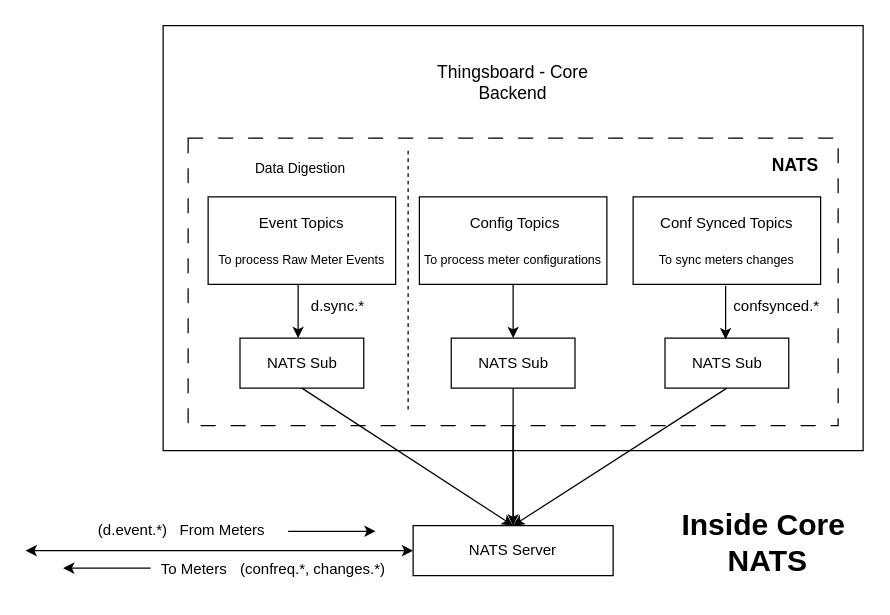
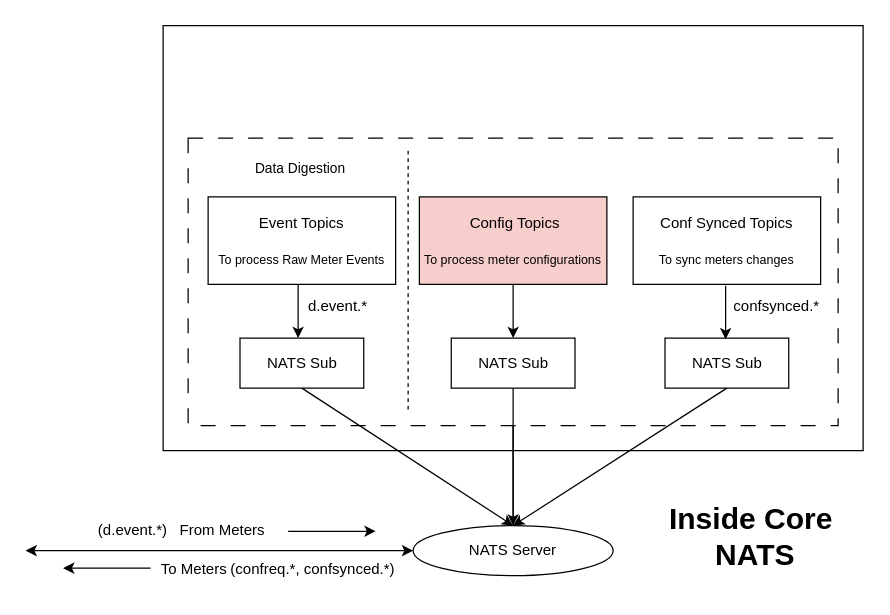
  <mxCell id="0" />
  <mxCell id="1" parent="0" />
  <mxCell id="2" value="" style="rounded=0;whiteSpace=wrap;html=1;align=center;" parent="1" vertex="1"><mxGeometry x="130" y="20" width="560" height="340" as="geometry" /></mxCell>
- <mxCell id="3" value="&lt;font style=&quot;font-size: 14px;&quot;&gt;Thingsboard - Core&lt;/font&gt;&lt;div&gt;&lt;font style=&quot;font-size: 14px;&quot;&gt;Backend&lt;/font&gt;&lt;/div&gt;" style="text;html=1;align=center;verticalAlign=middle;whiteSpace=wrap;rounded=0;" parent="1" vertex="1"><mxGeometry x="335" y="40" width="150" height="50" as="geometry" /></mxCell>
- <mxCell id="4" value="NATS Server" style="rounded=0;whiteSpace=wrap;html=1;" parent="1" vertex="1"><mxGeometry x="330" y="420" width="160" height="40" as="geometry" /></mxCell>
+ <mxCell id="4" value="NATS Server" style="ellipse;whiteSpace=wrap;html=1;" parent="1" vertex="1"><mxGeometry x="330" y="420" width="160" height="40" as="geometry" /></mxCell>
  <mxCell id="5" value="" style="edgeStyle=orthogonalEdgeStyle;rounded=0;orthogonalLoop=1;jettySize=auto;html=1;" parent="1" source="6" target="4" edge="1"><mxGeometry relative="1" as="geometry" /></mxCell>
  <mxCell id="6" value="" style="rounded=0;whiteSpace=wrap;html=1;dashed=1;dashPattern=12 12;" parent="1" vertex="1"><mxGeometry x="150" y="110" width="520" height="230" as="geometry" /></mxCell>
- <mxCell id="7" value="&lt;font style=&quot;font-size: 14px;&quot;&gt;&lt;b&gt;NATS&lt;/b&gt;&lt;/font&gt;" style="text;html=1;align=center;verticalAlign=middle;whiteSpace=wrap;rounded=0;" parent="1" vertex="1"><mxGeometry x="606" y="117" width="60" height="30" as="geometry" /></mxCell>
  <mxCell id="8" value="Event Topics&lt;div&gt;&lt;br&gt;&lt;/div&gt;&lt;div&gt;&lt;font style=&quot;font-size: 10px;&quot;&gt;To process Raw Meter Events&lt;/font&gt;&lt;/div&gt;" style="rounded=0;whiteSpace=wrap;html=1;" parent="1" vertex="1"><mxGeometry x="166" y="157" width="150" height="70" as="geometry" /></mxCell>
- <mxCell id="9" value="&amp;nbsp;Config Topics&lt;div&gt;&lt;br&gt;&lt;/div&gt;&lt;div&gt;&lt;font style=&quot;font-size: 10px;&quot;&gt;To process meter configurations&lt;/font&gt;&lt;/div&gt;" style="rounded=0;whiteSpace=wrap;html=1;" parent="1" vertex="1"><mxGeometry x="335" y="157" width="150" height="70" as="geometry" /></mxCell>
+ <mxCell id="9" value="&amp;nbsp;Config Topics&lt;div&gt;&lt;br&gt;&lt;/div&gt;&lt;div&gt;&lt;font style=&quot;font-size: 10px;&quot;&gt;To process meter configurations&lt;/font&gt;&lt;/div&gt;" style="rounded=0;whiteSpace=wrap;html=1;fillColor=#f8cecc;" parent="1" vertex="1"><mxGeometry x="335" y="157" width="150" height="70" as="geometry" /></mxCell>
  <mxCell id="10" value="Conf Synced Topics&lt;div&gt;&lt;br&gt;&lt;/div&gt;&lt;div&gt;&lt;font style=&quot;font-size: 10px;&quot;&gt;To sync meters changes&lt;/font&gt;&lt;/div&gt;" style="rounded=0;whiteSpace=wrap;html=1;" parent="1" vertex="1"><mxGeometry x="506" y="157" width="150" height="70" as="geometry" /></mxCell>
  <mxCell id="11" value="" style="endArrow=classic;html=1;rounded=0;entryX=0;entryY=0.5;entryDx=0;entryDy=0;startArrow=classic;startFill=1;" parent="1" target="4" edge="1"><mxGeometry width="50" height="50" relative="1" as="geometry"><mxPoint x="20" y="440" as="sourcePoint" /><mxPoint x="320" y="440" as="targetPoint" /></mxGeometry></mxCell>
  <mxCell id="12" value="(d.event.*&lt;span style=&quot;background-color: transparent; color: light-dark(rgb(0, 0, 0), rgb(255, 255, 255));&quot;&gt;)&amp;nbsp; &amp;nbsp;From Meters&lt;/span&gt;" style="text;html=1;align=center;verticalAlign=middle;whiteSpace=wrap;rounded=0;" parent="1" vertex="1"><mxGeometry x="55" y="409" width="180" height="30" as="geometry" /></mxCell>
  <mxCell id="13" value="To Meters" style="text;html=1;align=center;verticalAlign=middle;whiteSpace=wrap;rounded=0;" parent="1" vertex="1"><mxGeometry x="125" y="440" width="60" height="30" as="geometry" /></mxCell>
  <mxCell id="14" value="" style="endArrow=classic;html=1;rounded=0;" parent="1" edge="1"><mxGeometry width="50" height="50" relative="1" as="geometry"><mxPoint x="120" y="454" as="sourcePoint" /><mxPoint x="50" y="454" as="targetPoint" /></mxGeometry></mxCell>
  <mxCell id="15" value="NATS Sub" style="rounded=0;whiteSpace=wrap;html=1;" parent="1" vertex="1"><mxGeometry x="191.5" y="270" width="99" height="40" as="geometry" /></mxCell>
  <mxCell id="16" value="NATS Sub" style="rounded=0;whiteSpace=wrap;html=1;" parent="1" vertex="1"><mxGeometry x="360.5" y="270" width="99" height="40" as="geometry" /></mxCell>
  <mxCell id="17" value="NATS Sub" style="rounded=0;whiteSpace=wrap;html=1;" parent="1" vertex="1"><mxGeometry x="531.5" y="270" width="99" height="40" as="geometry" /></mxCell>
  <mxCell id="18" value="" style="endArrow=none;html=1;rounded=0;exitX=0.5;exitY=0;exitDx=0;exitDy=0;entryX=0.5;entryY=1;entryDx=0;entryDy=0;startArrow=classic;startFill=1;" parent="1" source="16" target="9" edge="1"><mxGeometry width="50" height="50" relative="1" as="geometry"><mxPoint x="370" y="270" as="sourcePoint" /><mxPoint x="420" y="220" as="targetPoint" /></mxGeometry></mxCell>
  <mxCell id="19" value="" style="endArrow=none;html=1;rounded=0;exitX=0.5;exitY=0;exitDx=0;exitDy=0;entryX=0.5;entryY=1;entryDx=0;entryDy=0;startArrow=classic;startFill=1;" parent="1" edge="1"><mxGeometry width="50" height="50" relative="1" as="geometry"><mxPoint x="580" y="271" as="sourcePoint" /><mxPoint x="580" y="228" as="targetPoint" /></mxGeometry></mxCell>
  <mxCell id="20" value="" style="endArrow=none;html=1;rounded=0;exitX=0.5;exitY=0;exitDx=0;exitDy=0;entryX=0.5;entryY=1;entryDx=0;entryDy=0;startArrow=classic;startFill=1;" parent="1" edge="1"><mxGeometry width="50" height="50" relative="1" as="geometry"><mxPoint x="238" y="270" as="sourcePoint" /><mxPoint x="238" y="227" as="targetPoint" /></mxGeometry></mxCell>
- <mxCell id="21" value="d.sync.*" style="text;html=1;align=center;verticalAlign=middle;whiteSpace=wrap;rounded=0;" parent="1" vertex="1"><mxGeometry x="240" y="230" width="60" height="30" as="geometry" /></mxCell>
+ <mxCell id="21" value="d.event.*" style="text;html=1;align=center;verticalAlign=middle;whiteSpace=wrap;rounded=0;" parent="1" vertex="1"><mxGeometry x="240" y="230" width="60" height="30" as="geometry" /></mxCell>
  <mxCell id="22" value="confsynced.*" style="text;html=1;align=center;verticalAlign=middle;whiteSpace=wrap;rounded=0;" parent="1" vertex="1"><mxGeometry x="591" y="230" width="60" height="30" as="geometry" /></mxCell>
  <mxCell id="23" value="" style="endArrow=classic;html=1;rounded=0;exitX=0.5;exitY=1;exitDx=0;exitDy=0;entryX=0.5;entryY=0;entryDx=0;entryDy=0;endFill=1;" parent="1" source="15" target="4" edge="1"><mxGeometry width="50" height="50" relative="1" as="geometry"><mxPoint x="370" y="270" as="sourcePoint" /><mxPoint x="420" y="220" as="targetPoint" /></mxGeometry></mxCell>
  <mxCell id="24" value="" style="endArrow=none;html=1;rounded=0;exitX=0.5;exitY=1;exitDx=0;exitDy=0;" parent="1" source="16" target="4" edge="1"><mxGeometry width="50" height="50" relative="1" as="geometry"><mxPoint x="300" y="360" as="sourcePoint" /><mxPoint x="469" y="470" as="targetPoint" /></mxGeometry></mxCell>
  <mxCell id="25" value="" style="endArrow=classic;html=1;rounded=0;exitX=0.5;exitY=1;exitDx=0;exitDy=0;entryX=0.5;entryY=0;entryDx=0;entryDy=0;startArrow=none;startFill=0;endFill=1;" parent="1" source="17" target="4" edge="1"><mxGeometry width="50" height="50" relative="1" as="geometry"><mxPoint x="510" y="340" as="sourcePoint" /><mxPoint x="510" y="450" as="targetPoint" /></mxGeometry></mxCell>
- <mxCell id="26" value="(confreq.*, changes.*)" style="text;html=1;align=center;verticalAlign=middle;whiteSpace=wrap;rounded=0;" parent="1" vertex="1"><mxGeometry x="175" y="440" width="150" height="30" as="geometry" /></mxCell>
+ <mxCell id="26" value="(confreq.*, confsynced.*)" style="text;html=1;align=center;verticalAlign=middle;whiteSpace=wrap;rounded=0;" parent="1" vertex="1"><mxGeometry x="175" y="440" width="150" height="30" as="geometry" /></mxCell>
  <mxCell id="27" value="" style="endArrow=none;html=1;rounded=0;startArrow=classic;startFill=1;endFill=0;" parent="1" edge="1"><mxGeometry width="50" height="50" relative="1" as="geometry"><mxPoint x="300" y="424.5" as="sourcePoint" /><mxPoint x="230" y="424.5" as="targetPoint" /></mxGeometry></mxCell>
  <mxCell id="28" value="" style="line;strokeWidth=1;direction=south;html=1;dashed=1;" vertex="1" parent="1"><mxGeometry x="321" y="120" width="10" height="210" as="geometry" /></mxCell>
  <mxCell id="29" value="&lt;font style=&quot;font-size: 11px;&quot;&gt;Data Digestion&lt;/font&gt;" style="text;html=1;align=center;verticalAlign=middle;whiteSpace=wrap;rounded=0;" vertex="1" parent="1"><mxGeometry x="191.5" y="119" width="96" height="30" as="geometry" /></mxCell>
- <mxCell id="30" value="Inside Core&lt;div&gt;&amp;nbsp;NATS&lt;/div&gt;" style="text;strokeColor=none;fillColor=none;html=1;fontSize=24;fontStyle=1;verticalAlign=middle;align=center;" vertex="1" parent="1"><mxGeometry x="520" y="414" width="180" height="40" as="geometry" /></mxCell>
+ <mxCell id="30" value="Inside Core&lt;div&gt;&amp;nbsp;NATS&lt;/div&gt;" style="text;strokeColor=none;fillColor=none;html=1;fontSize=24;fontStyle=1;verticalAlign=middle;align=center;" vertex="1" parent="1"><mxGeometry x="510" y="409" width="180" height="40" as="geometry" /></mxCell>
